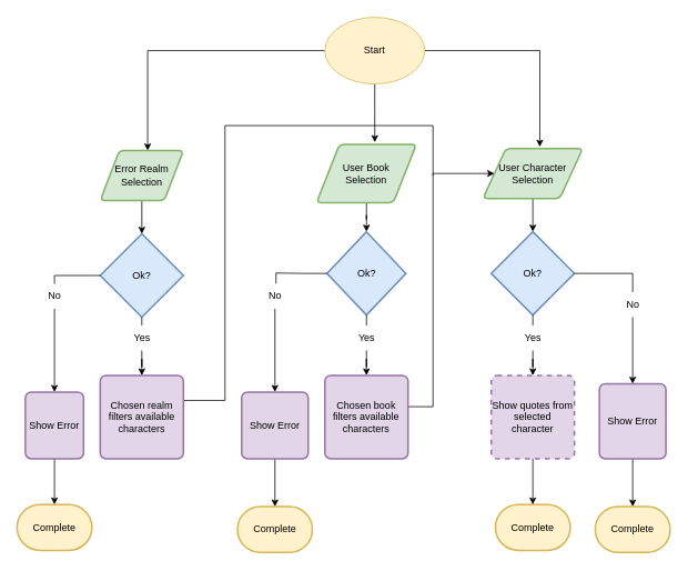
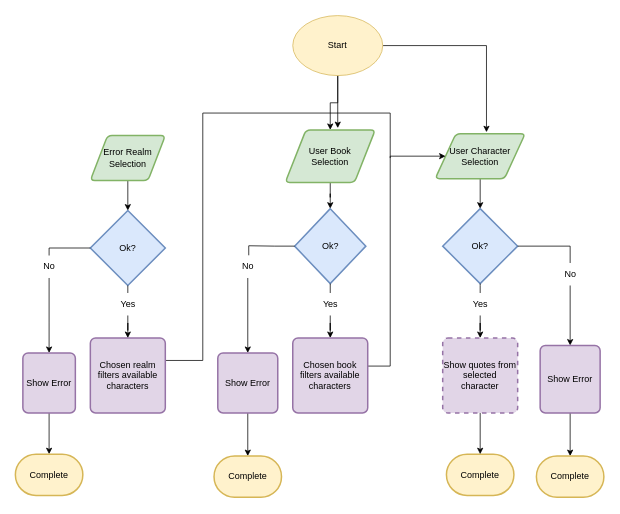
  <mxCell id="0" />
  <mxCell id="1" parent="0" />
- <mxCell id="2" style="edgeStyle=orthogonalEdgeStyle;rounded=0;orthogonalLoop=1;jettySize=auto;html=1;entryX=0.57;entryY=0;entryDx=0;entryDy=0;entryPerimeter=0;" edge="1" parent="1" source="5" target="7"><mxGeometry relative="1" as="geometry" /></mxCell>
+ <mxCell id="2" style="edgeStyle=orthogonalEdgeStyle;rounded=0;orthogonalLoop=1;jettySize=auto;html=1;" edge="1" parent="1" source="5" target="13"><mxGeometry relative="1" as="geometry" /></mxCell>
  <mxCell id="3" style="edgeStyle=orthogonalEdgeStyle;rounded=0;orthogonalLoop=1;jettySize=auto;html=1;entryX=0.57;entryY=-0.033;entryDx=0;entryDy=0;entryPerimeter=0;" edge="1" parent="1" source="5" target="15"><mxGeometry relative="1" as="geometry" /></mxCell>
  <mxCell id="4" value="" style="edgeStyle=orthogonalEdgeStyle;rounded=0;orthogonalLoop=1;jettySize=auto;html=1;" edge="1" parent="1" source="5"><mxGeometry relative="1" as="geometry"><mxPoint x="450" y="170" as="targetPoint" /></mxGeometry></mxCell>
  <mxCell id="5" value="Start" style="ellipse;whiteSpace=wrap;html=1;fillColor=#fff2cc;strokeColor=#d6b656;" vertex="1" parent="1"><mxGeometry x="390" width="120" height="80" as="geometry" y="20" /></mxCell>
  <mxCell id="6" value="" style="edgeStyle=orthogonalEdgeStyle;rounded=0;orthogonalLoop=1;jettySize=auto;html=1;" edge="1" parent="1" source="7" target="10"><mxGeometry relative="1" as="geometry" /></mxCell>
  <mxCell id="7" value="&lt;div&gt;Error Realm &lt;br&gt;&lt;/div&gt;&lt;div&gt;Selection&lt;br&gt;&lt;/div&gt;" style="shape=parallelogram;html=1;strokeWidth=2;perimeter=parallelogramPerimeter;whiteSpace=wrap;rounded=1;arcSize=12;size=0.23;fillColor=#d5e8d4;strokeColor=#82b366;" vertex="1" parent="1"><mxGeometry x="120" y="180" width="100" height="60" as="geometry" /></mxCell>
  <mxCell id="8" style="edgeStyle=orthogonalEdgeStyle;rounded=0;orthogonalLoop=1;jettySize=auto;html=1;endArrow=none;endFill=0;" edge="1" parent="1" source="9"><mxGeometry relative="1" as="geometry"><mxPoint x="520" y="210" as="targetPoint" /><Array as="points"><mxPoint x="270" y="480" /><mxPoint x="270" y="150" /><mxPoint x="520" y="150" /></Array></mxGeometry></mxCell>
  <mxCell id="9" value="Chosen realm filters available characters" style="rounded=1;whiteSpace=wrap;html=1;absoluteArcSize=1;arcSize=14;strokeWidth=2;fillColor=#e1d5e7;strokeColor=#9673a6;" vertex="1" parent="1"><mxGeometry x="120" y="450" width="100" height="100" as="geometry" /></mxCell>
  <mxCell id="10" value="Ok?" style="strokeWidth=2;html=1;shape=mxgraph.flowchart.decision;whiteSpace=wrap;fillColor=#dae8fc;strokeColor=#6c8ebf;" vertex="1" parent="1"><mxGeometry x="120" y="280" width="100" height="100" as="geometry" /></mxCell>
  <mxCell id="11" value="Complete" style="strokeWidth=2;html=1;shape=mxgraph.flowchart.terminator;whiteSpace=wrap;fillColor=#fff2cc;strokeColor=#d6b656;" vertex="1" parent="1"><mxGeometry x="595" y="605" width="90" height="55" as="geometry" /></mxCell>
  <mxCell id="12" value="" style="edgeStyle=orthogonalEdgeStyle;rounded=0;orthogonalLoop=1;jettySize=auto;html=1;" edge="1" parent="1" source="13" target="17"><mxGeometry relative="1" as="geometry" /></mxCell>
  <mxCell id="13" value="&lt;div&gt;User Book &lt;br&gt;&lt;/div&gt;&lt;div&gt;Selection&lt;/div&gt;" style="shape=parallelogram;html=1;strokeWidth=2;perimeter=parallelogramPerimeter;whiteSpace=wrap;rounded=1;arcSize=12;size=0.23;fillColor=#d5e8d4;strokeColor=#82b366;" vertex="1" parent="1"><mxGeometry x="380" y="172.5" width="120" height="70" as="geometry" /></mxCell>
  <mxCell id="14" value="" style="edgeStyle=orthogonalEdgeStyle;rounded=0;orthogonalLoop=1;jettySize=auto;html=1;" edge="1" parent="1" source="15" target="19"><mxGeometry relative="1" as="geometry" /></mxCell>
  <mxCell id="15" value="User Character Selection" style="shape=parallelogram;html=1;strokeWidth=2;perimeter=parallelogramPerimeter;whiteSpace=wrap;rounded=1;arcSize=12;size=0.23;fillColor=#d5e8d4;strokeColor=#82b366;" vertex="1" parent="1"><mxGeometry x="580" y="177.5" width="120" height="60" as="geometry" /></mxCell>
  <mxCell id="16" value="" style="edgeStyle=orthogonalEdgeStyle;rounded=0;orthogonalLoop=1;jettySize=auto;html=1;entryX=0.5;entryY=0;entryDx=0;entryDy=0;startArrow=none;" edge="1" parent="1" source="43" target="21"><mxGeometry relative="1" as="geometry"><mxPoint x="440" y="477.5" as="targetPoint" /></mxGeometry></mxCell>
  <mxCell id="17" value="Ok?" style="strokeWidth=2;html=1;shape=mxgraph.flowchart.decision;whiteSpace=wrap;fillColor=#dae8fc;strokeColor=#6c8ebf;" vertex="1" parent="1"><mxGeometry x="392.5" y="277.5" width="95" height="100" as="geometry" /></mxCell>
  <mxCell id="18" value="" style="edgeStyle=orthogonalEdgeStyle;rounded=0;orthogonalLoop=1;jettySize=auto;html=1;endArrow=classic;endFill=1;entryX=0.5;entryY=0;entryDx=0;entryDy=0;startArrow=none;" edge="1" parent="1" source="45" target="41"><mxGeometry relative="1" as="geometry" /></mxCell>
  <mxCell id="19" value="Ok?" style="strokeWidth=2;html=1;shape=mxgraph.flowchart.decision;whiteSpace=wrap;fillColor=#dae8fc;strokeColor=#6c8ebf;" vertex="1" parent="1"><mxGeometry x="590" y="277.5" width="100" height="100" as="geometry" /></mxCell>
  <mxCell id="20" style="edgeStyle=orthogonalEdgeStyle;rounded=0;orthogonalLoop=1;jettySize=auto;html=1;entryX=0;entryY=0.5;entryDx=0;entryDy=0;" edge="1" parent="1" source="21" target="15"><mxGeometry relative="1" as="geometry"><mxPoint x="530" y="207.5" as="targetPoint" /><Array as="points"><mxPoint x="520" y="487.5" /><mxPoint x="520" y="207.5" /></Array></mxGeometry></mxCell>
  <mxCell id="21" value="Chosen book filters available characters" style="rounded=1;whiteSpace=wrap;html=1;absoluteArcSize=1;arcSize=14;strokeWidth=2;fillColor=#e1d5e7;strokeColor=#9673a6;" vertex="1" parent="1"><mxGeometry x="390" y="450" width="100" height="100" as="geometry" /></mxCell>
  <mxCell id="22" value="" style="edgeStyle=orthogonalEdgeStyle;rounded=0;orthogonalLoop=1;jettySize=auto;html=1;endArrow=none;" edge="1" parent="1" source="10" target="24"><mxGeometry relative="1" as="geometry"><mxPoint x="170" y="380" as="sourcePoint" /><mxPoint x="170" y="430" as="targetPoint" /><Array as="points"><mxPoint x="170" y="380" /><mxPoint x="170" y="380" /></Array></mxGeometry></mxCell>
  <mxCell id="23" value="" style="edgeStyle=orthogonalEdgeStyle;rounded=0;orthogonalLoop=1;jettySize=auto;html=1;" edge="1" parent="1" source="24" target="9"><mxGeometry relative="1" as="geometry"><Array as="points" /></mxGeometry></mxCell>
  <mxCell id="24" value="Yes" style="text;html=1;align=center;verticalAlign=middle;resizable=0;points=[];autosize=1;strokeColor=none;fillColor=none;" vertex="1" parent="1"><mxGeometry x="150" y="390" width="40" height="30" as="geometry" /></mxCell>
  <mxCell id="25" value="" style="edgeStyle=orthogonalEdgeStyle;rounded=0;orthogonalLoop=1;jettySize=auto;html=1;endArrow=none;" edge="1" parent="1" source="10" target="27"><mxGeometry relative="1" as="geometry"><mxPoint x="120" y="330" as="sourcePoint" /><mxPoint x="60" y="430" as="targetPoint" /><Array as="points"><mxPoint x="65" y="330" /></Array></mxGeometry></mxCell>
  <mxCell id="26" value="" style="edgeStyle=orthogonalEdgeStyle;rounded=0;orthogonalLoop=1;jettySize=auto;html=1;" edge="1" parent="1" source="27" target="29"><mxGeometry relative="1" as="geometry"><Array as="points"><mxPoint x="65" y="430" /><mxPoint x="65" y="430" /></Array></mxGeometry></mxCell>
  <mxCell id="27" value="No" style="text;html=1;align=center;verticalAlign=middle;resizable=0;points=[];autosize=1;strokeColor=none;fillColor=none;" vertex="1" parent="1"><mxGeometry x="45" y="340" width="40" height="30" as="geometry" /></mxCell>
  <mxCell id="28" value="" style="edgeStyle=orthogonalEdgeStyle;rounded=0;orthogonalLoop=1;jettySize=auto;html=1;endArrow=classic;endFill=1;" edge="1" parent="1" source="29" target="48"><mxGeometry relative="1" as="geometry" /></mxCell>
  <mxCell id="29" value="Show Error" style="rounded=1;whiteSpace=wrap;html=1;absoluteArcSize=1;arcSize=14;strokeWidth=2;fillColor=#e1d5e7;strokeColor=#9673a6;" vertex="1" parent="1"><mxGeometry x="30" y="470" width="70" height="80" as="geometry" /></mxCell>
  <mxCell id="30" value="" style="edgeStyle=orthogonalEdgeStyle;rounded=0;orthogonalLoop=1;jettySize=auto;html=1;endArrow=none;exitX=0;exitY=0.5;exitDx=0;exitDy=0;exitPerimeter=0;entryX=0.533;entryY=-0.009;entryDx=0;entryDy=0;entryPerimeter=0;" edge="1" parent="1" target="32" source="17"><mxGeometry relative="1" as="geometry"><mxPoint x="390" y="317.5" as="sourcePoint" /><mxPoint x="330" y="417.5" as="targetPoint" /><Array as="points"><mxPoint x="366" y="328" /><mxPoint x="331" y="327" /></Array></mxGeometry></mxCell>
  <mxCell id="31" value="" style="edgeStyle=orthogonalEdgeStyle;rounded=0;orthogonalLoop=1;jettySize=auto;html=1;" edge="1" parent="1" source="32" target="34"><mxGeometry relative="1" as="geometry" /></mxCell>
  <mxCell id="32" value="No" style="text;html=1;align=center;verticalAlign=middle;resizable=0;points=[];autosize=1;strokeColor=none;fillColor=none;" vertex="1" parent="1"><mxGeometry x="310" y="340" width="40" height="30" as="geometry" /></mxCell>
  <mxCell id="33" value="" style="edgeStyle=orthogonalEdgeStyle;rounded=0;orthogonalLoop=1;jettySize=auto;html=1;endArrow=classic;endFill=1;" edge="1" parent="1" source="34" target="46"><mxGeometry relative="1" as="geometry" /></mxCell>
  <mxCell id="34" value="Show Error" style="rounded=1;whiteSpace=wrap;html=1;absoluteArcSize=1;arcSize=14;strokeWidth=2;fillColor=#e1d5e7;strokeColor=#9673a6;" vertex="1" parent="1"><mxGeometry x="290" y="470" width="80" height="80" as="geometry" /></mxCell>
  <mxCell id="35" value="" style="edgeStyle=orthogonalEdgeStyle;rounded=0;orthogonalLoop=1;jettySize=auto;html=1;endArrow=none;exitX=1;exitY=0.5;exitDx=0;exitDy=0;exitPerimeter=0;" edge="1" parent="1" target="37" source="19"><mxGeometry relative="1" as="geometry"><mxPoint x="830" y="337.5" as="sourcePoint" /><mxPoint x="770" y="437.5" as="targetPoint" /><Array as="points"><mxPoint x="760" y="328" /></Array></mxGeometry></mxCell>
  <mxCell id="36" value="" style="edgeStyle=orthogonalEdgeStyle;rounded=0;orthogonalLoop=1;jettySize=auto;html=1;" edge="1" parent="1" source="37" target="39"><mxGeometry relative="1" as="geometry" /></mxCell>
  <mxCell id="37" value="No" style="text;html=1;align=center;verticalAlign=middle;resizable=0;points=[];autosize=1;strokeColor=none;fillColor=none;" vertex="1" parent="1"><mxGeometry x="740" y="350" width="40" height="30" as="geometry" /></mxCell>
  <mxCell id="38" value="" style="edgeStyle=orthogonalEdgeStyle;rounded=0;orthogonalLoop=1;jettySize=auto;html=1;endArrow=classic;endFill=1;" edge="1" parent="1" source="39" target="47"><mxGeometry relative="1" as="geometry" /></mxCell>
  <mxCell id="39" value="Show Error" style="rounded=1;whiteSpace=wrap;html=1;absoluteArcSize=1;arcSize=14;strokeWidth=2;fillColor=#e1d5e7;strokeColor=#9673a6;" vertex="1" parent="1"><mxGeometry x="720" y="460" width="80" height="90" as="geometry" /></mxCell>
  <mxCell id="40" value="" style="edgeStyle=orthogonalEdgeStyle;rounded=0;orthogonalLoop=1;jettySize=auto;html=1;endArrow=classic;endFill=1;" edge="1" parent="1" source="41" target="11"><mxGeometry relative="1" as="geometry" /></mxCell>
  <mxCell id="41" value="Show quotes from selected character" style="rounded=1;whiteSpace=wrap;html=1;absoluteArcSize=1;arcSize=14;strokeWidth=2;fillColor=#e1d5e7;strokeColor=#9673a6;dashed=1;" vertex="1" parent="1"><mxGeometry x="590" y="450" width="100" height="100" as="geometry" /></mxCell>
  <mxCell id="42" value="" style="edgeStyle=orthogonalEdgeStyle;rounded=0;orthogonalLoop=1;jettySize=auto;html=1;entryX=0.5;entryY=0;entryDx=0;entryDy=0;endArrow=none;" edge="1" parent="1" source="17" target="43"><mxGeometry relative="1" as="geometry"><mxPoint x="440" y="370" as="sourcePoint" /><mxPoint x="440" y="450" as="targetPoint" /><Array as="points"><mxPoint x="440" y="370" /><mxPoint x="440" y="370" /></Array></mxGeometry></mxCell>
  <mxCell id="43" value="Yes" style="text;html=1;align=center;verticalAlign=middle;resizable=0;points=[];autosize=1;strokeColor=none;fillColor=none;" vertex="1" parent="1"><mxGeometry x="420" y="390" width="40" height="30" as="geometry" /></mxCell>
  <mxCell id="44" value="" style="edgeStyle=orthogonalEdgeStyle;rounded=0;orthogonalLoop=1;jettySize=auto;html=1;endArrow=none;endFill=1;entryX=0.5;entryY=0;entryDx=0;entryDy=0;" edge="1" parent="1" source="19" target="45"><mxGeometry relative="1" as="geometry"><mxPoint x="640" y="377.5" as="sourcePoint" /><mxPoint x="640" y="440" as="targetPoint" /><Array as="points"><mxPoint x="640" y="380" /><mxPoint x="640" y="380" /></Array></mxGeometry></mxCell>
  <mxCell id="45" value="Yes" style="text;html=1;align=center;verticalAlign=middle;resizable=0;points=[];autosize=1;strokeColor=none;fillColor=none;" vertex="1" parent="1"><mxGeometry x="620" y="390" width="40" height="30" as="geometry" /></mxCell>
  <mxCell id="46" value="Complete" style="strokeWidth=2;html=1;shape=mxgraph.flowchart.terminator;whiteSpace=wrap;fillColor=#fff2cc;strokeColor=#d6b656;" vertex="1" parent="1"><mxGeometry x="285" y="607.5" width="90" height="55" as="geometry" /></mxCell>
  <mxCell id="47" value="Complete" style="strokeWidth=2;html=1;shape=mxgraph.flowchart.terminator;whiteSpace=wrap;fillColor=#fff2cc;strokeColor=#d6b656;" vertex="1" parent="1"><mxGeometry x="715" y="607.5" width="90" height="55" as="geometry" /></mxCell>
  <mxCell id="48" value="Complete" style="strokeWidth=2;html=1;shape=mxgraph.flowchart.terminator;whiteSpace=wrap;fillColor=#fff2cc;strokeColor=#d6b656;" vertex="1" parent="1"><mxGeometry x="20" y="605" width="90" height="55" as="geometry" /></mxCell>
